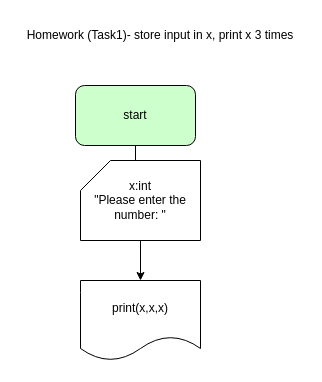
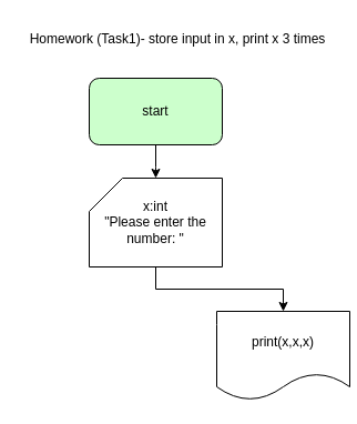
  <mxCell id="0" />
  <mxCell id="1" parent="0" />
  <mxCell id="2" value="" style="edgeStyle=orthogonalEdgeStyle;rounded=0;orthogonalLoop=1;jettySize=auto;html=1;" edge="1" parent="1" source="3"><mxGeometry relative="1" as="geometry"><mxPoint x="140" y="160" as="targetPoint" /></mxGeometry></mxCell>
- <mxCell id="3" value="start" style="rounded=1;whiteSpace=wrap;html=1;fillColor=#CCFFCC;" vertex="1" parent="1"><mxGeometry x="75" y="85" width="120" height="60" as="geometry" /></mxCell>
+ <mxCell id="3" value="start" style="rounded=1;whiteSpace=wrap;html=1;fillColor=#CCFFCC;" vertex="1" parent="1"><mxGeometry x="80" y="70" width="120" height="60" as="geometry" /></mxCell>
  <mxCell id="4" value="Homework (Task1)- store input in x, print x 3 times" style="text;html=1;align=center;verticalAlign=middle;whiteSpace=wrap;rounded=0;" vertex="1" parent="1"><mxGeometry x="20" width="280" height="30" as="geometry" y="20" /></mxCell>
  <mxCell id="5" value="" style="edgeStyle=orthogonalEdgeStyle;rounded=0;orthogonalLoop=1;jettySize=auto;html=1;" edge="1" parent="1" source="6" target="7"><mxGeometry relative="1" as="geometry" /></mxCell>
  <mxCell id="6" value="x:int&lt;div&gt;&quot;Please enter the number: &quot;&lt;/div&gt;" style="shape=card;whiteSpace=wrap;html=1;" vertex="1" parent="1"><mxGeometry x="80" y="160" width="120" height="80" as="geometry" /></mxCell>
- <mxCell id="7" value="print(x,x,x)" style="shape=document;whiteSpace=wrap;html=1;boundedLbl=1;" vertex="1" parent="1"><mxGeometry x="80" y="280" width="120" height="80" as="geometry" /></mxCell>
+ <mxCell id="7" value="print(x,x,x)" style="shape=document;whiteSpace=wrap;html=1;boundedLbl=1;" vertex="1" parent="1"><mxGeometry x="195" y="280" width="120" height="80" as="geometry" /></mxCell>
